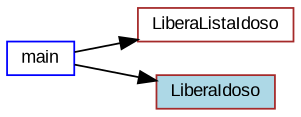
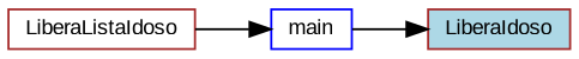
  digraph {
    fontname="Liberation Sans"
    rankdir=RL
    node [color=brown fillcolor=white fontname="Liberation Sans" fontsize=10 shape=record style=filled]
    edge [color=black dir=back fontname="Liberation Sans" fontsize=10 labelfontname=Helvetica labelfontsize=10 style=solid]
    n1 [fontcolor=black height=0.2 label=LiberaListaIdoso width=0.4]
    n2 [color=blue height=0.2 label=main width=0.4]
    n3 [fillcolor=lightblue height=0.2 label=LiberaIdoso width=0.4]
-   n1 -> n2
+   n2 -> n1
    n3 -> n2
  }
